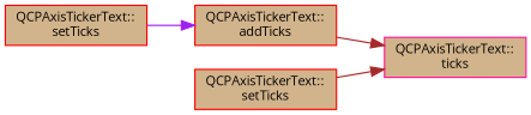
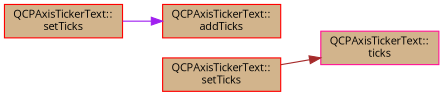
  digraph {
    rankdir=RL
    fontname="Open Sans"
    node [color=red fillcolor=tan fontname="Open Sans" fontsize=10 shape=box style=filled]
    edge [color=brown dir=back fontname="Open Sans" fontsize=10 labelfontname=Helvetica labelfontsize=10 style=solid]
    n1 [color=deeppink fontcolor=black height=0.2 label="QCPAxisTickerText::\lticks" width=0.4]
    n2 [height=0.2 label="QCPAxisTickerText::\laddTicks" width=0.4]
    n3 [height=0.2 label="QCPAxisTickerText::\lsetTicks" width=0.4]
    n4 [height=0.2 label="QCPAxisTickerText::\lsetTicks" width=0.4]
-   n1 -> n2
    n1 -> n3
    n2 -> n4 [color=purple]
  }
